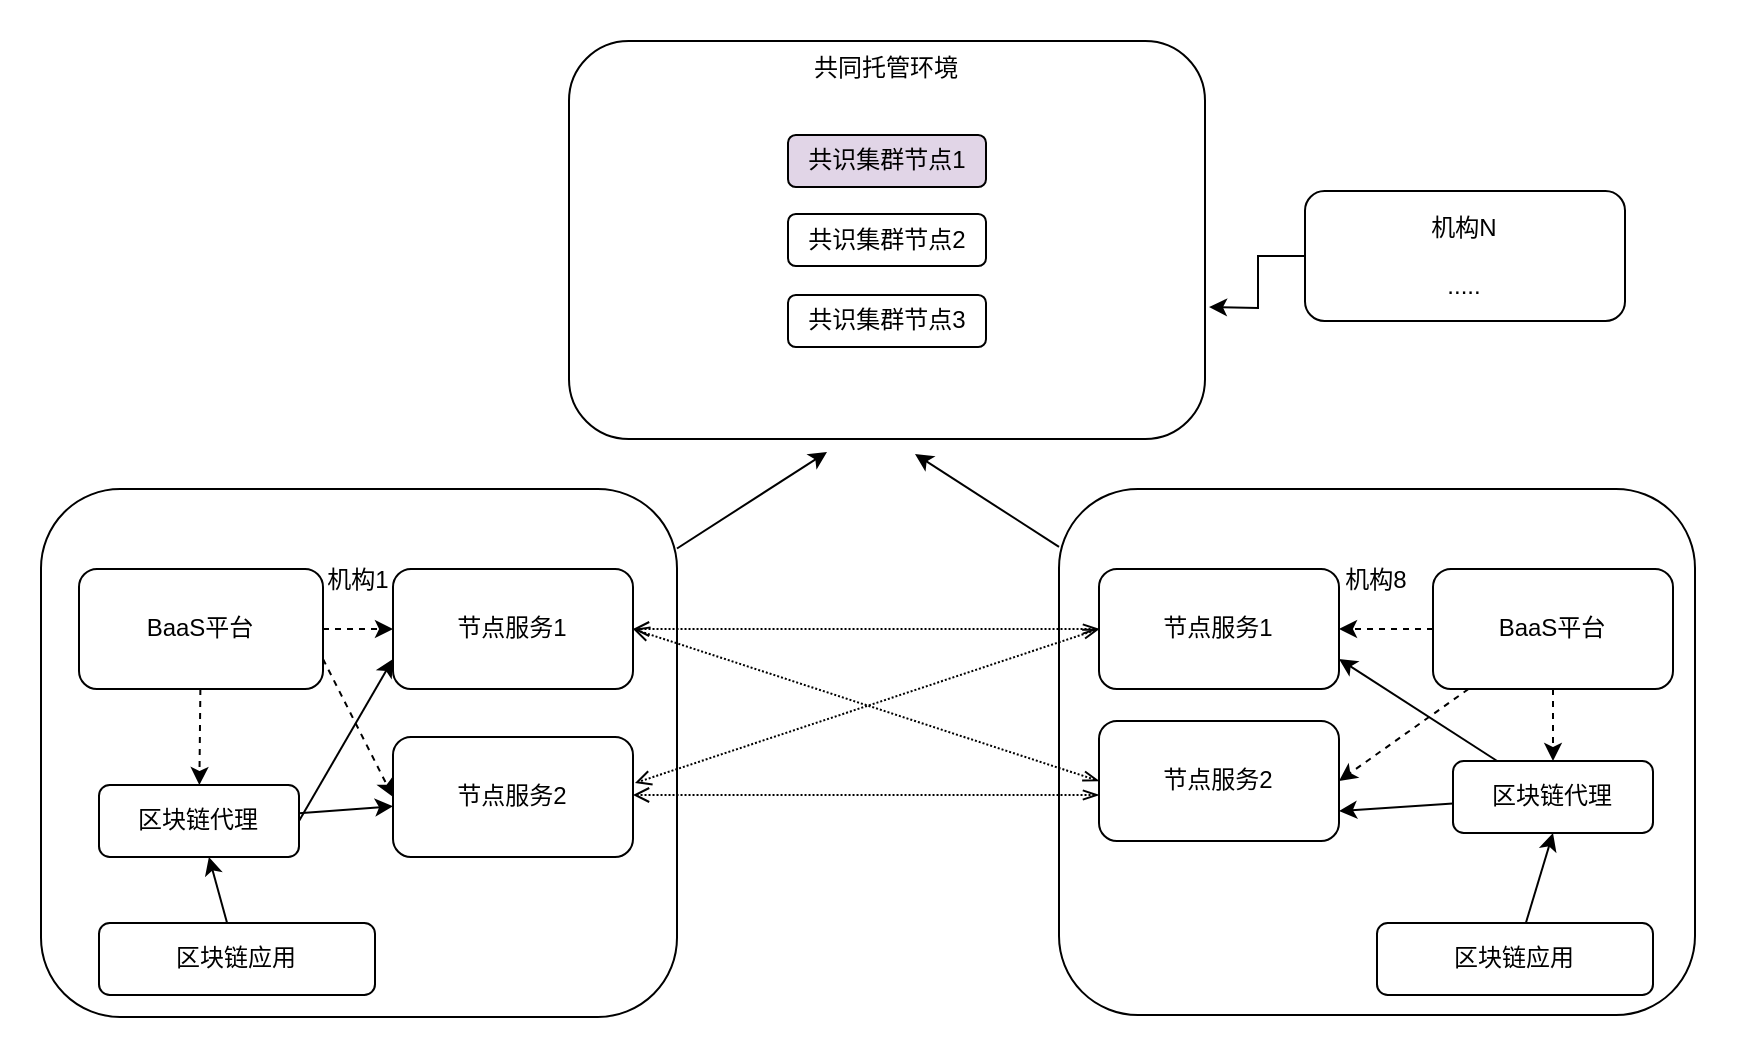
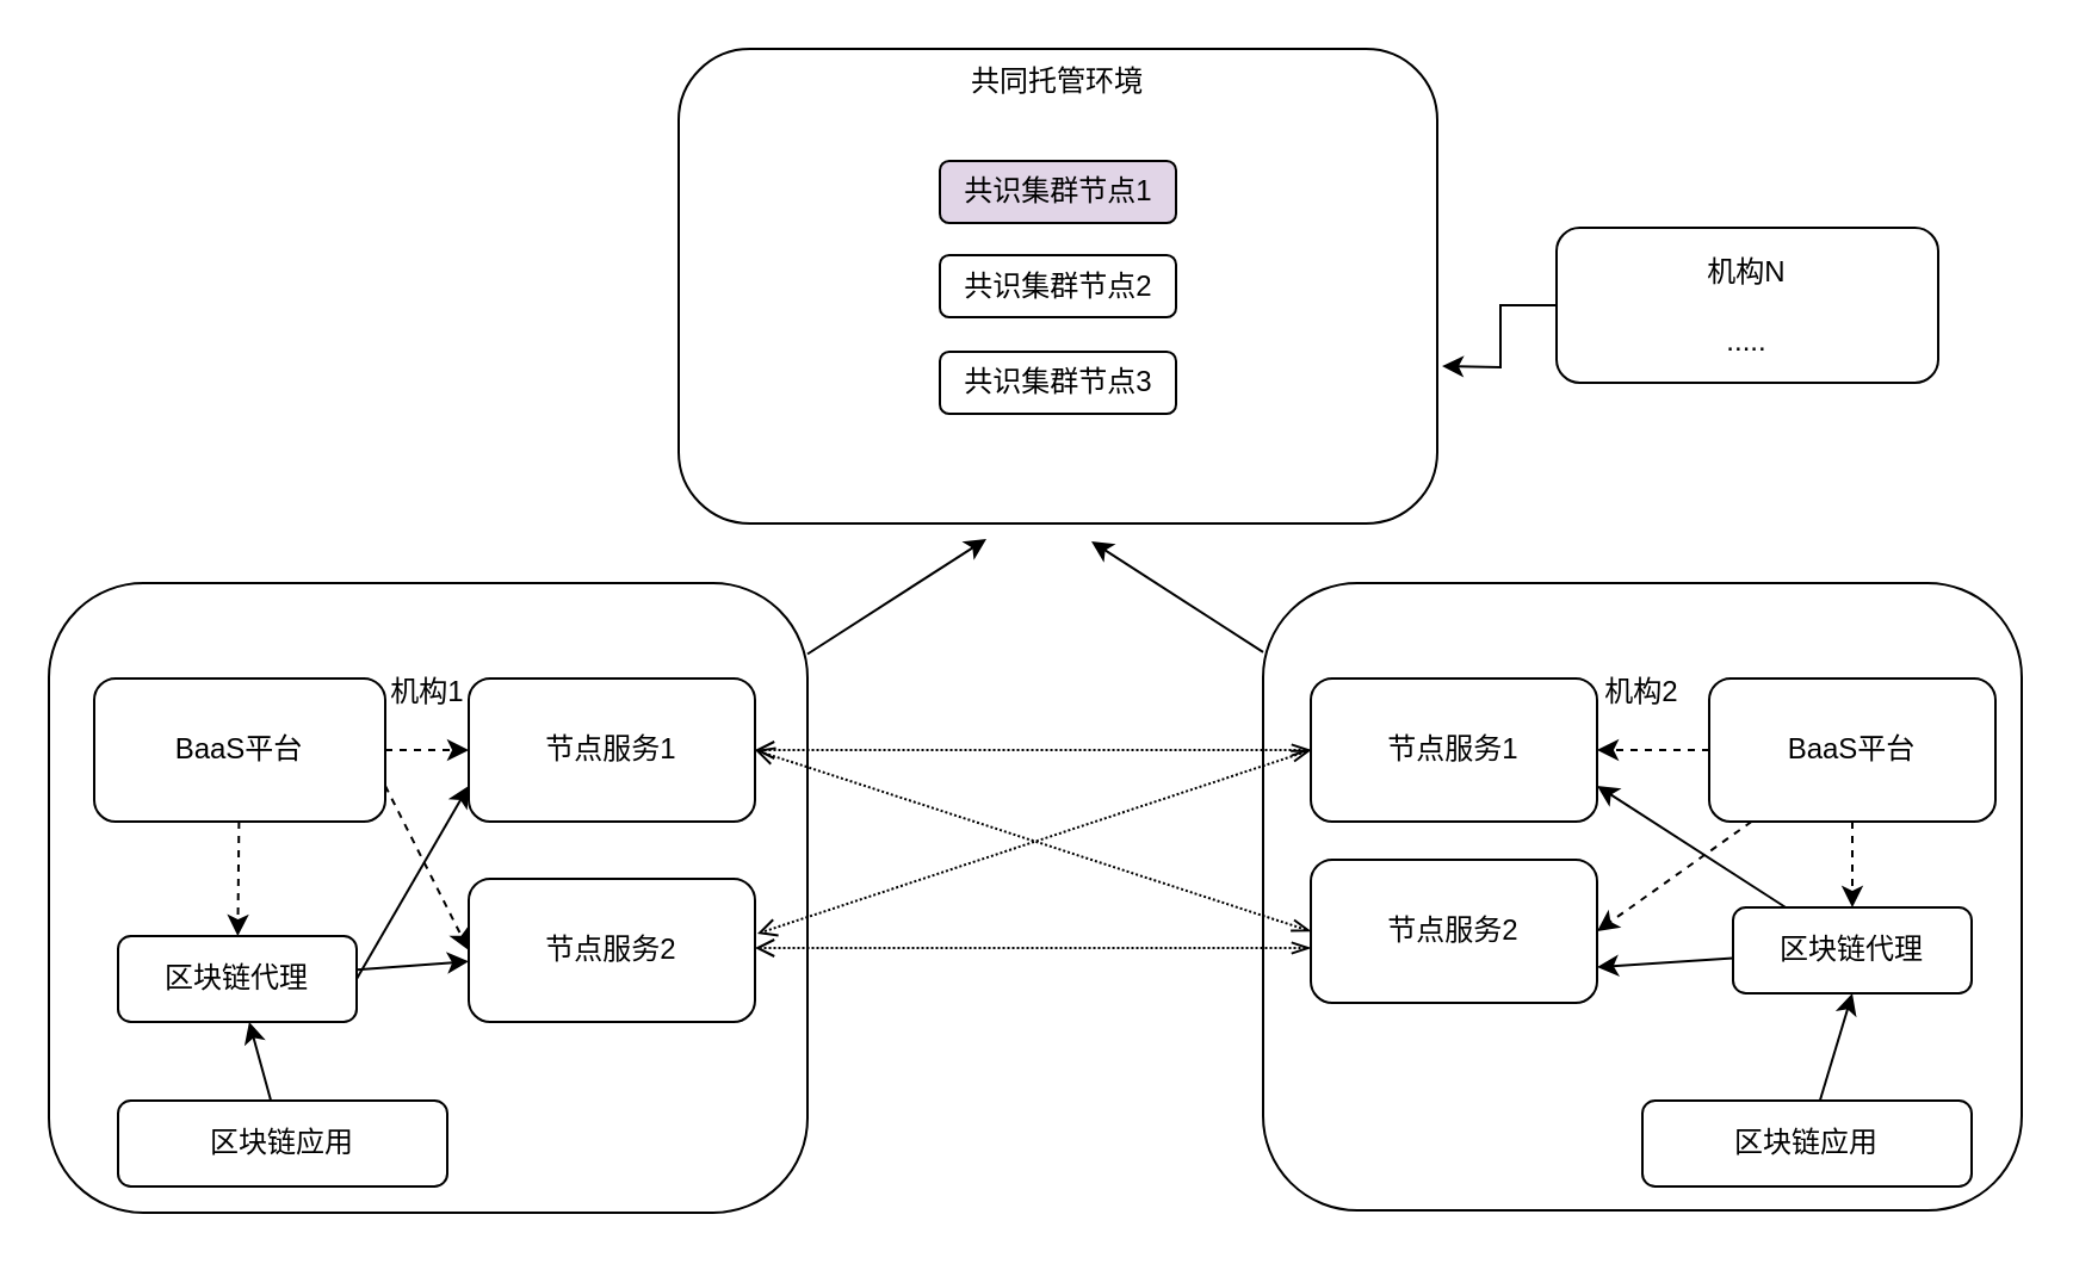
  <mxCell id="0" />
  <mxCell id="1" parent="0" />
  <mxCell id="2" style="rounded=0;orthogonalLoop=1;jettySize=auto;html=1;" parent="1" source="3" edge="1"><mxGeometry relative="1" as="geometry"><mxPoint x="413" y="225.5" as="targetPoint" /></mxGeometry></mxCell>
  <mxCell id="3" value="机构1&lt;br&gt;&lt;br&gt;&lt;br&gt;&lt;br&gt;&lt;br&gt;&lt;br&gt;&lt;br&gt;&lt;br&gt;&lt;br&gt;&lt;br&gt;&lt;br&gt;&lt;br&gt;&lt;br&gt;" style="rounded=1;whiteSpace=wrap;html=1;" parent="1" vertex="1"><mxGeometry x="20" y="244" width="318" height="264" as="geometry" /></mxCell>
  <mxCell id="4" style="rounded=0;orthogonalLoop=1;jettySize=auto;html=1;" parent="1" source="5" edge="1"><mxGeometry relative="1" as="geometry"><mxPoint x="457" y="226.5" as="targetPoint" /></mxGeometry></mxCell>
- <mxCell id="5" value="机构8&lt;br&gt;&lt;br&gt;&lt;br&gt;&lt;br&gt;&lt;br&gt;&lt;br&gt;&lt;br&gt;&lt;br&gt;&lt;br&gt;&lt;br&gt;&lt;br&gt;&lt;br&gt;&lt;br&gt;" style="rounded=1;whiteSpace=wrap;html=1;" parent="1" vertex="1"><mxGeometry x="529" y="244" width="318" height="263" as="geometry" /></mxCell>
+ <mxCell id="5" value="机构2&lt;br&gt;&lt;br&gt;&lt;br&gt;&lt;br&gt;&lt;br&gt;&lt;br&gt;&lt;br&gt;&lt;br&gt;&lt;br&gt;&lt;br&gt;&lt;br&gt;&lt;br&gt;&lt;br&gt;" style="rounded=1;whiteSpace=wrap;html=1;" parent="1" vertex="1"><mxGeometry x="529" y="244" width="318" height="263" as="geometry" /></mxCell>
  <mxCell id="6" value="共同托管环境&lt;br&gt;&lt;br&gt;&lt;br&gt;&lt;br&gt;&lt;br&gt;&lt;br&gt;&lt;br&gt;&lt;br&gt;&lt;br&gt;&lt;br&gt;&lt;br&gt;&lt;br&gt;&lt;br&gt;" style="rounded=1;whiteSpace=wrap;html=1;" parent="1" vertex="1"><mxGeometry x="284" y="20" width="318" height="199" as="geometry" /></mxCell>
  <mxCell id="7" style="edgeStyle=orthogonalEdgeStyle;rounded=0;orthogonalLoop=1;jettySize=auto;html=1;" parent="1" source="8" edge="1"><mxGeometry relative="1" as="geometry"><mxPoint x="604" y="153" as="targetPoint" /></mxGeometry></mxCell>
  <mxCell id="8" value="&lt;br&gt;&lt;br&gt;机构N&lt;br&gt;&lt;br&gt;.....&lt;br&gt;&lt;br&gt;&lt;br&gt;" style="rounded=1;whiteSpace=wrap;html=1;" parent="1" vertex="1"><mxGeometry x="652" y="95" width="160" height="65" as="geometry" /></mxCell>
  <mxCell id="9" value="共识集群节点1" style="rounded=1;whiteSpace=wrap;html=1;fillColor=#e1d5e7;" parent="1" vertex="1"><mxGeometry x="393.5" y="67" width="99" height="26" as="geometry" /></mxCell>
  <mxCell id="10" value="共识集群节点2&lt;br&gt;" style="rounded=1;whiteSpace=wrap;html=1;" parent="1" vertex="1"><mxGeometry x="393.5" y="106.5" width="99" height="26" as="geometry" /></mxCell>
  <mxCell id="11" value="共识集群节点3" style="rounded=1;whiteSpace=wrap;html=1;" parent="1" vertex="1"><mxGeometry x="393.5" y="147" width="99" height="26" as="geometry" /></mxCell>
  <mxCell id="12" style="edgeStyle=none;rounded=0;orthogonalLoop=1;jettySize=auto;html=1;entryX=0;entryY=0.5;entryDx=0;entryDy=0;exitX=1;exitY=0.75;exitDx=0;exitDy=0;dashed=1;" parent="1" source="15" target="17" edge="1"><mxGeometry relative="1" as="geometry" /></mxCell>
  <mxCell id="13" style="edgeStyle=none;rounded=0;orthogonalLoop=1;jettySize=auto;html=1;entryX=0;entryY=0.5;entryDx=0;entryDy=0;exitX=1;exitY=0.5;exitDx=0;exitDy=0;dashed=1;" parent="1" source="15" target="16" edge="1"><mxGeometry relative="1" as="geometry" /></mxCell>
  <mxCell id="14" style="edgeStyle=none;rounded=0;orthogonalLoop=1;jettySize=auto;html=1;dashed=1;" parent="1" source="15" target="27" edge="1"><mxGeometry relative="1" as="geometry" /></mxCell>
  <mxCell id="15" value="BaaS平台" style="rounded=1;whiteSpace=wrap;html=1;" parent="1" vertex="1"><mxGeometry x="39" y="284" width="122" height="60" as="geometry" /></mxCell>
  <mxCell id="16" value="节点服务1" style="rounded=1;whiteSpace=wrap;html=1;" parent="1" vertex="1"><mxGeometry x="196" y="284" width="120" height="60" as="geometry" /></mxCell>
  <mxCell id="17" value="节点服务2" style="rounded=1;whiteSpace=wrap;html=1;" parent="1" vertex="1"><mxGeometry x="196" y="368" width="120" height="60" as="geometry" /></mxCell>
  <mxCell id="18" style="edgeStyle=none;rounded=1;orthogonalLoop=1;jettySize=auto;html=1;dashed=1;dashPattern=1 1;startArrow=openThin;startFill=0;endArrow=open;endFill=0;" parent="1" source="19" target="16" edge="1"><mxGeometry relative="1" as="geometry" /></mxCell>
  <mxCell id="19" value="节点服务1" style="rounded=1;whiteSpace=wrap;html=1;" parent="1" vertex="1"><mxGeometry x="549" y="284" width="120" height="60" as="geometry" /></mxCell>
  <mxCell id="20" value="节点服务2" style="rounded=1;whiteSpace=wrap;html=1;" parent="1" vertex="1"><mxGeometry x="549" y="360" width="120" height="60" as="geometry" /></mxCell>
  <mxCell id="21" style="edgeStyle=none;rounded=0;orthogonalLoop=1;jettySize=auto;html=1;entryX=1;entryY=0.5;entryDx=0;entryDy=0;dashed=1;" parent="1" source="24" target="19" edge="1"><mxGeometry relative="1" as="geometry" /></mxCell>
  <mxCell id="22" style="edgeStyle=none;rounded=0;orthogonalLoop=1;jettySize=auto;html=1;entryX=1;entryY=0.5;entryDx=0;entryDy=0;dashed=1;" parent="1" source="24" target="20" edge="1"><mxGeometry relative="1" as="geometry" /></mxCell>
  <mxCell id="23" style="edgeStyle=none;rounded=0;orthogonalLoop=1;jettySize=auto;html=1;dashed=1;" parent="1" source="24" target="30" edge="1"><mxGeometry relative="1" as="geometry" /></mxCell>
  <mxCell id="24" value="BaaS平台" style="rounded=1;whiteSpace=wrap;html=1;" parent="1" vertex="1"><mxGeometry x="716" y="284" width="120" height="60" as="geometry" /></mxCell>
  <mxCell id="25" style="edgeStyle=none;rounded=0;orthogonalLoop=1;jettySize=auto;html=1;exitX=1;exitY=0.5;exitDx=0;exitDy=0;entryX=0;entryY=0.75;entryDx=0;entryDy=0;" parent="1" source="27" target="16" edge="1"><mxGeometry relative="1" as="geometry" /></mxCell>
  <mxCell id="26" style="edgeStyle=none;rounded=0;orthogonalLoop=1;jettySize=auto;html=1;" parent="1" source="27" target="17" edge="1"><mxGeometry relative="1" as="geometry" /></mxCell>
  <mxCell id="27" value="区块链代理" style="rounded=1;whiteSpace=wrap;html=1;" parent="1" vertex="1"><mxGeometry x="49" y="392" width="100" height="36" as="geometry" /></mxCell>
  <mxCell id="28" style="edgeStyle=none;rounded=0;orthogonalLoop=1;jettySize=auto;html=1;entryX=1;entryY=0.75;entryDx=0;entryDy=0;" parent="1" source="30" target="19" edge="1"><mxGeometry relative="1" as="geometry" /></mxCell>
  <mxCell id="29" style="edgeStyle=none;rounded=0;orthogonalLoop=1;jettySize=auto;html=1;entryX=1;entryY=0.75;entryDx=0;entryDy=0;" parent="1" source="30" target="20" edge="1"><mxGeometry relative="1" as="geometry" /></mxCell>
  <mxCell id="30" value="区块链代理" style="rounded=1;whiteSpace=wrap;html=1;" parent="1" vertex="1"><mxGeometry x="726" y="380" width="100" height="36" as="geometry" /></mxCell>
  <mxCell id="31" style="edgeStyle=none;rounded=0;orthogonalLoop=1;jettySize=auto;html=1;" parent="1" source="32" target="27" edge="1"><mxGeometry relative="1" as="geometry" /></mxCell>
  <mxCell id="32" value="区块链应用" style="rounded=1;whiteSpace=wrap;html=1;" parent="1" vertex="1"><mxGeometry x="49" y="461" width="138" height="36" as="geometry" /></mxCell>
  <mxCell id="33" style="edgeStyle=none;rounded=0;orthogonalLoop=1;jettySize=auto;html=1;entryX=0.5;entryY=1;entryDx=0;entryDy=0;" parent="1" source="34" target="30" edge="1"><mxGeometry relative="1" as="geometry" /></mxCell>
  <mxCell id="34" value="区块链应用" style="rounded=1;whiteSpace=wrap;html=1;" parent="1" vertex="1"><mxGeometry x="688" y="461" width="138" height="36" as="geometry" /></mxCell>
  <mxCell id="35" style="edgeStyle=none;rounded=1;orthogonalLoop=1;jettySize=auto;html=1;dashed=1;dashPattern=1 1;startArrow=openThin;startFill=0;endArrow=open;endFill=0;" parent="1" edge="1"><mxGeometry relative="1" as="geometry"><mxPoint x="549" y="397" as="sourcePoint" /><mxPoint x="316" y="397" as="targetPoint" /></mxGeometry></mxCell>
  <mxCell id="36" style="edgeStyle=none;rounded=1;orthogonalLoop=1;jettySize=auto;html=1;dashed=1;dashPattern=1 1;startArrow=openThin;startFill=0;endArrow=open;endFill=0;exitX=0;exitY=0.5;exitDx=0;exitDy=0;" parent="1" source="20" edge="1"><mxGeometry relative="1" as="geometry"><mxPoint x="549" y="314" as="sourcePoint" /><mxPoint x="316" y="314" as="targetPoint" /></mxGeometry></mxCell>
  <mxCell id="37" style="edgeStyle=none;rounded=1;orthogonalLoop=1;jettySize=auto;html=1;dashed=1;dashPattern=1 1;startArrow=openThin;startFill=0;endArrow=open;endFill=0;exitX=0;exitY=0.5;exitDx=0;exitDy=0;" parent="1" source="19" edge="1"><mxGeometry relative="1" as="geometry"><mxPoint x="579" y="344" as="sourcePoint" /><mxPoint x="317" y="391" as="targetPoint" /></mxGeometry></mxCell>
